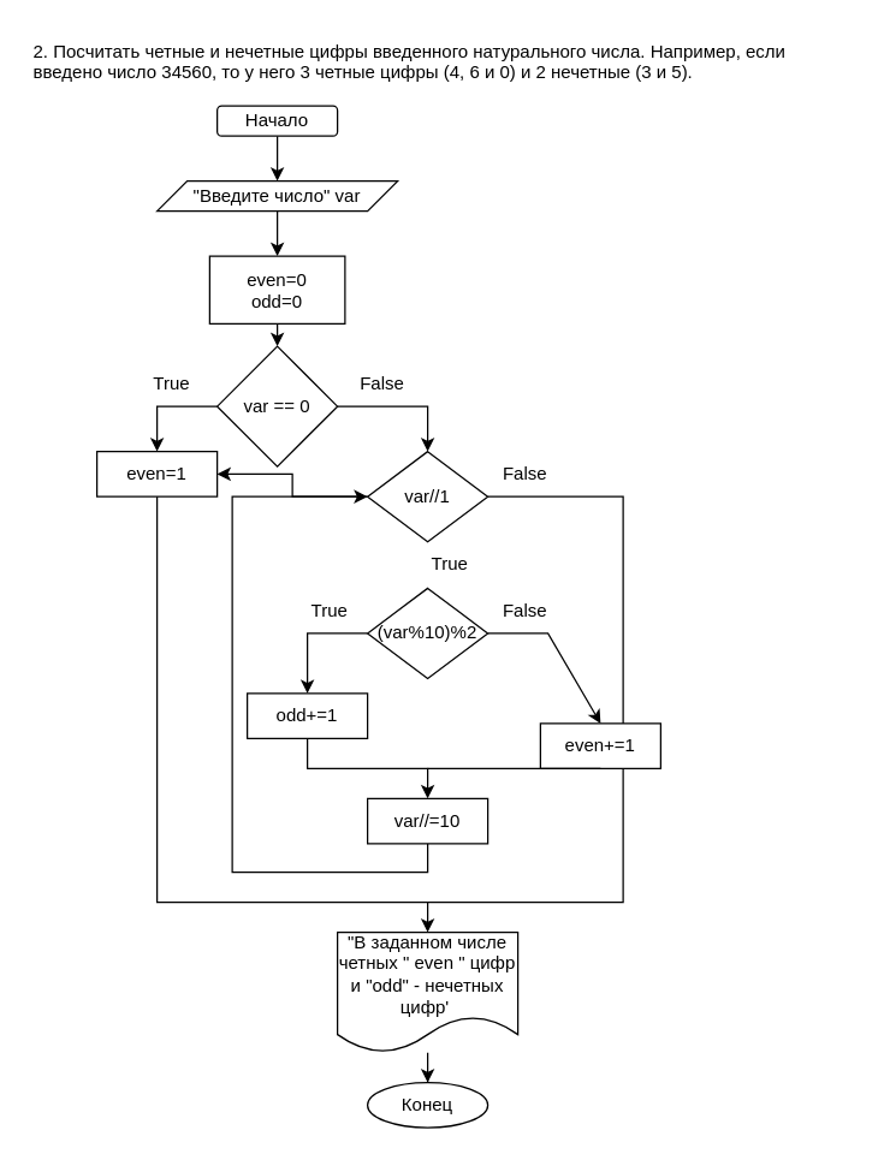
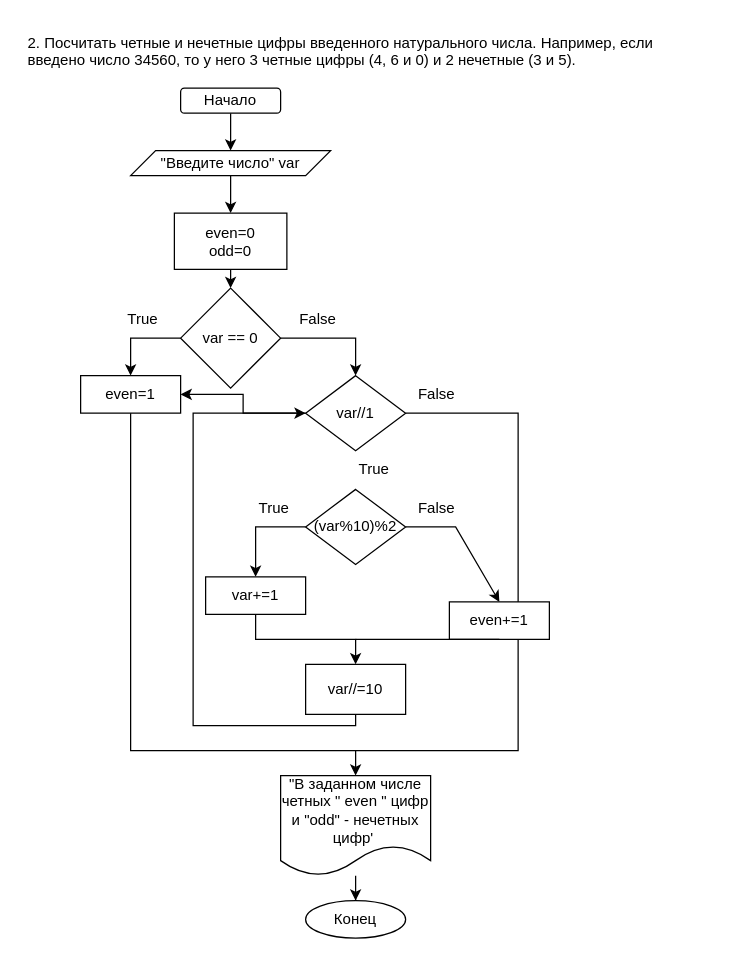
  <mxCell id="0" />
  <mxCell id="1" parent="0" />
  <mxCell id="2" value="" style="edgeStyle=orthogonalEdgeStyle;rounded=0;orthogonalLoop=1;jettySize=auto;html=1;entryX=0.5;entryY=0;entryDx=0;entryDy=0;" parent="1" source="3" target="8" edge="1"><mxGeometry relative="1" as="geometry" /></mxCell>
  <mxCell id="3" value="Начало" style="rounded=1;whiteSpace=wrap;html=1;" parent="1" vertex="1"><mxGeometry x="144" y="70" width="80" height="20" as="geometry" /></mxCell>
  <mxCell id="4" value="even=0&lt;br&gt;odd=0" style="rounded=0;whiteSpace=wrap;html=1;" parent="1" vertex="1"><mxGeometry x="139" y="170" width="90" height="45" as="geometry" /></mxCell>
  <mxCell id="5" style="edgeStyle=orthogonalEdgeStyle;rounded=0;orthogonalLoop=1;jettySize=auto;html=1;" parent="1" source="6" target="29" edge="1"><mxGeometry relative="1" as="geometry" /></mxCell>
  <mxCell id="6" value="var//1" style="rhombus;whiteSpace=wrap;html=1;" parent="1" vertex="1"><mxGeometry x="244" y="300" width="80" height="60" as="geometry" /></mxCell>
  <mxCell id="7" style="edgeStyle=orthogonalEdgeStyle;rounded=0;orthogonalLoop=1;jettySize=auto;html=1;entryX=0.5;entryY=0;entryDx=0;entryDy=0;" parent="1" source="8" target="4" edge="1"><mxGeometry relative="1" as="geometry" /></mxCell>
  <mxCell id="8" value="&quot;Введите число&quot; var" style="shape=parallelogram;perimeter=parallelogramPerimeter;whiteSpace=wrap;html=1;fixedSize=1;" parent="1" vertex="1"><mxGeometry x="104" y="120" width="160" height="20" as="geometry" /></mxCell>
  <mxCell id="9" value="(var%10)%2" style="rhombus;whiteSpace=wrap;html=1;" parent="1" vertex="1"><mxGeometry x="244" y="391" width="80" height="60" as="geometry" /></mxCell>
  <mxCell id="10" value="" style="edgeStyle=orthogonalEdgeStyle;rounded=0;orthogonalLoop=1;jettySize=auto;html=1;" parent="1" source="11" target="12" edge="1"><mxGeometry relative="1" as="geometry" /></mxCell>
  <mxCell id="11" value="&quot;В заданном числе четных &quot; even &quot; цифр и &quot;odd&quot; - нечетных цифр'&amp;nbsp;" style="shape=document;whiteSpace=wrap;html=1;boundedLbl=1;" parent="1" vertex="1"><mxGeometry x="224" y="620" width="120" height="80" as="geometry" /></mxCell>
  <mxCell id="12" value="Конец" style="ellipse;whiteSpace=wrap;html=1;" parent="1" vertex="1"><mxGeometry x="244" y="720" width="80" height="30" as="geometry" /></mxCell>
  <mxCell id="13" value="" style="endArrow=classic;html=1;rounded=0;exitX=0;exitY=0.5;exitDx=0;exitDy=0;entryX=0.5;entryY=0;entryDx=0;entryDy=0;" parent="1" source="9" target="24" edge="1"><mxGeometry width="50" height="50" relative="1" as="geometry"><mxPoint x="174" y="431" as="sourcePoint" /><mxPoint x="204" y="451" as="targetPoint" /><Array as="points"><mxPoint x="204" y="421" /></Array></mxGeometry></mxCell>
  <mxCell id="14" value="" style="endArrow=classic;html=1;rounded=0;exitX=1;exitY=0.5;exitDx=0;exitDy=0;entryX=0.5;entryY=0;entryDx=0;entryDy=0;" parent="1" source="9" target="25" edge="1"><mxGeometry width="50" height="50" relative="1" as="geometry"><mxPoint x="334" y="441" as="sourcePoint" /><mxPoint x="404" y="451" as="targetPoint" /><Array as="points"><mxPoint x="364" y="421" /></Array></mxGeometry></mxCell>
  <mxCell id="15" value="" style="endArrow=classic;html=1;rounded=0;exitX=1;exitY=0.5;exitDx=0;exitDy=0;entryX=0.5;entryY=0;entryDx=0;entryDy=0;" parent="1" source="6" target="11" edge="1"><mxGeometry width="50" height="50" relative="1" as="geometry"><mxPoint x="448" y="570" as="sourcePoint" /><mxPoint x="548" y="520" as="targetPoint" /><Array as="points"><mxPoint x="414" y="330" /><mxPoint x="414" y="600" /><mxPoint x="284" y="600" /></Array></mxGeometry></mxCell>
  <mxCell id="16" value="" style="endArrow=classic;html=1;rounded=0;exitX=0.5;exitY=1;exitDx=0;exitDy=0;entryX=0.5;entryY=0;entryDx=0;entryDy=0;" parent="1" source="24" target="26" edge="1"><mxGeometry width="50" height="50" relative="1" as="geometry"><mxPoint x="203.04" y="571.04" as="sourcePoint" /><mxPoint x="234" y="671" as="targetPoint" /><Array as="points"><mxPoint x="204" y="511" /><mxPoint x="284" y="511" /></Array></mxGeometry></mxCell>
  <mxCell id="17" value="" style="endArrow=classic;html=1;rounded=0;exitX=0.5;exitY=1;exitDx=0;exitDy=0;entryX=0;entryY=0.5;entryDx=0;entryDy=0;" parent="1" source="26" target="6" edge="1"><mxGeometry width="50" height="50" relative="1" as="geometry"><mxPoint x="278" y="645" as="sourcePoint" /><mxPoint x="168" y="330" as="targetPoint" /><Array as="points"><mxPoint x="284" y="580" /><mxPoint x="154" y="580" /><mxPoint x="154" y="330" /></Array></mxGeometry></mxCell>
  <mxCell id="18" value="True" style="text;html=1;strokeColor=none;fillColor=none;align=center;verticalAlign=middle;whiteSpace=wrap;rounded=0;" parent="1" vertex="1"><mxGeometry x="269" y="360" width="60" height="30" as="geometry" /></mxCell>
  <mxCell id="19" value="False" style="text;html=1;strokeColor=none;fillColor=none;align=center;verticalAlign=middle;whiteSpace=wrap;rounded=0;" parent="1" vertex="1"><mxGeometry x="319" y="300" width="60" height="30" as="geometry" /></mxCell>
  <mxCell id="20" value="True" style="text;html=1;strokeColor=none;fillColor=none;align=center;verticalAlign=middle;whiteSpace=wrap;rounded=0;" parent="1" vertex="1"><mxGeometry x="189" y="391" width="60" height="30" as="geometry" /></mxCell>
  <mxCell id="21" value="False" style="text;html=1;strokeColor=none;fillColor=none;align=center;verticalAlign=middle;whiteSpace=wrap;rounded=0;" parent="1" vertex="1"><mxGeometry x="319" y="391" width="60" height="30" as="geometry" /></mxCell>
  <mxCell id="22" value="2. Посчитать четные и нечетные цифры введенного натурального числа. Например, если введено число 34560, то у него 3 четные цифры (4, 6 и 0) и 2 нечетные (3 и 5)." style="text;whiteSpace=wrap;html=1;" parent="1" vertex="1"><mxGeometry x="20" y="20" width="550" height="40" as="geometry" /></mxCell>
  <mxCell id="23" style="edgeStyle=orthogonalEdgeStyle;rounded=0;orthogonalLoop=1;jettySize=auto;html=1;exitX=0.5;exitY=1;exitDx=0;exitDy=0;" parent="1" edge="1"><mxGeometry relative="1" as="geometry"><mxPoint x="299" y="371" as="sourcePoint" /><mxPoint x="299" y="371" as="targetPoint" /></mxGeometry></mxCell>
- <mxCell id="24" value="odd+=1" style="rounded=0;whiteSpace=wrap;html=1;" parent="1" vertex="1"><mxGeometry x="164" y="461" width="80" height="30" as="geometry" /></mxCell>
+ <mxCell id="24" value="var+=1" style="rounded=0;whiteSpace=wrap;html=1;" parent="1" vertex="1"><mxGeometry x="164" y="461" width="80" height="30" as="geometry" /></mxCell>
  <mxCell id="25" value="even+=1" style="rounded=0;whiteSpace=wrap;html=1;" parent="1" vertex="1"><mxGeometry x="359" y="481" width="80" height="30" as="geometry" /></mxCell>
- <mxCell id="26" value="var//=10" style="rounded=0;whiteSpace=wrap;html=1;" parent="1" vertex="1"><mxGeometry x="244" y="531" width="80" height="30" as="geometry" /></mxCell>
+ <mxCell id="26" value="var//=10" style="rounded=0;whiteSpace=wrap;html=1;" parent="1" vertex="1"><mxGeometry x="244" y="531" width="80" height="40" as="geometry" /></mxCell>
  <mxCell id="27" value="" style="endArrow=none;html=1;rounded=0;entryX=0.5;entryY=1;entryDx=0;entryDy=0;" parent="1" target="25" edge="1"><mxGeometry width="50" height="50" relative="1" as="geometry"><mxPoint x="284" y="511" as="sourcePoint" /><mxPoint x="384" y="561" as="targetPoint" /><Array as="points"><mxPoint x="364" y="511" /></Array></mxGeometry></mxCell>
  <mxCell id="28" value="var == 0" style="rhombus;whiteSpace=wrap;html=1;" vertex="1" parent="1"><mxGeometry x="144" y="230" width="80" height="80" as="geometry" /></mxCell>
  <mxCell id="29" value="even=1" style="rounded=0;whiteSpace=wrap;html=1;" vertex="1" parent="1"><mxGeometry x="64" y="300" width="80" height="30" as="geometry" /></mxCell>
  <mxCell id="30" value="" style="endArrow=classic;html=1;rounded=0;exitX=0.5;exitY=1;exitDx=0;exitDy=0;entryX=0.5;entryY=0;entryDx=0;entryDy=0;" edge="1" parent="1" source="4" target="28"><mxGeometry width="50" height="50" relative="1" as="geometry"><mxPoint x="264" y="250" as="sourcePoint" /><mxPoint x="314" y="200" as="targetPoint" /></mxGeometry></mxCell>
  <mxCell id="31" value="" style="endArrow=classic;html=1;rounded=0;exitX=0;exitY=0.5;exitDx=0;exitDy=0;entryX=0.5;entryY=0;entryDx=0;entryDy=0;" edge="1" parent="1" source="28" target="29"><mxGeometry width="50" height="50" relative="1" as="geometry"><mxPoint x="64" y="290" as="sourcePoint" /><mxPoint x="114" y="240" as="targetPoint" /><Array as="points"><mxPoint x="104" y="270" /></Array></mxGeometry></mxCell>
  <mxCell id="32" value="True" style="text;html=1;strokeColor=none;fillColor=none;align=center;verticalAlign=middle;whiteSpace=wrap;rounded=0;" vertex="1" parent="1"><mxGeometry x="84" y="240" width="60" height="30" as="geometry" /></mxCell>
  <mxCell id="33" value="False" style="text;html=1;strokeColor=none;fillColor=none;align=center;verticalAlign=middle;whiteSpace=wrap;rounded=0;" vertex="1" parent="1"><mxGeometry x="224" y="240" width="60" height="30" as="geometry" /></mxCell>
  <mxCell id="34" value="" style="endArrow=classic;html=1;rounded=0;exitX=1;exitY=0.5;exitDx=0;exitDy=0;entryX=0.5;entryY=0;entryDx=0;entryDy=0;" edge="1" parent="1" source="28" target="6"><mxGeometry width="50" height="50" relative="1" as="geometry"><mxPoint x="314" y="290" as="sourcePoint" /><mxPoint x="364" y="240" as="targetPoint" /><Array as="points"><mxPoint x="284" y="270" /></Array></mxGeometry></mxCell>
  <mxCell id="35" value="" style="endArrow=none;html=1;rounded=0;entryX=0.5;entryY=1;entryDx=0;entryDy=0;" edge="1" parent="1" target="29"><mxGeometry width="50" height="50" relative="1" as="geometry"><mxPoint x="284" y="600" as="sourcePoint" /><mxPoint x="74" y="440" as="targetPoint" /><Array as="points"><mxPoint x="104" y="600" /></Array></mxGeometry></mxCell>
